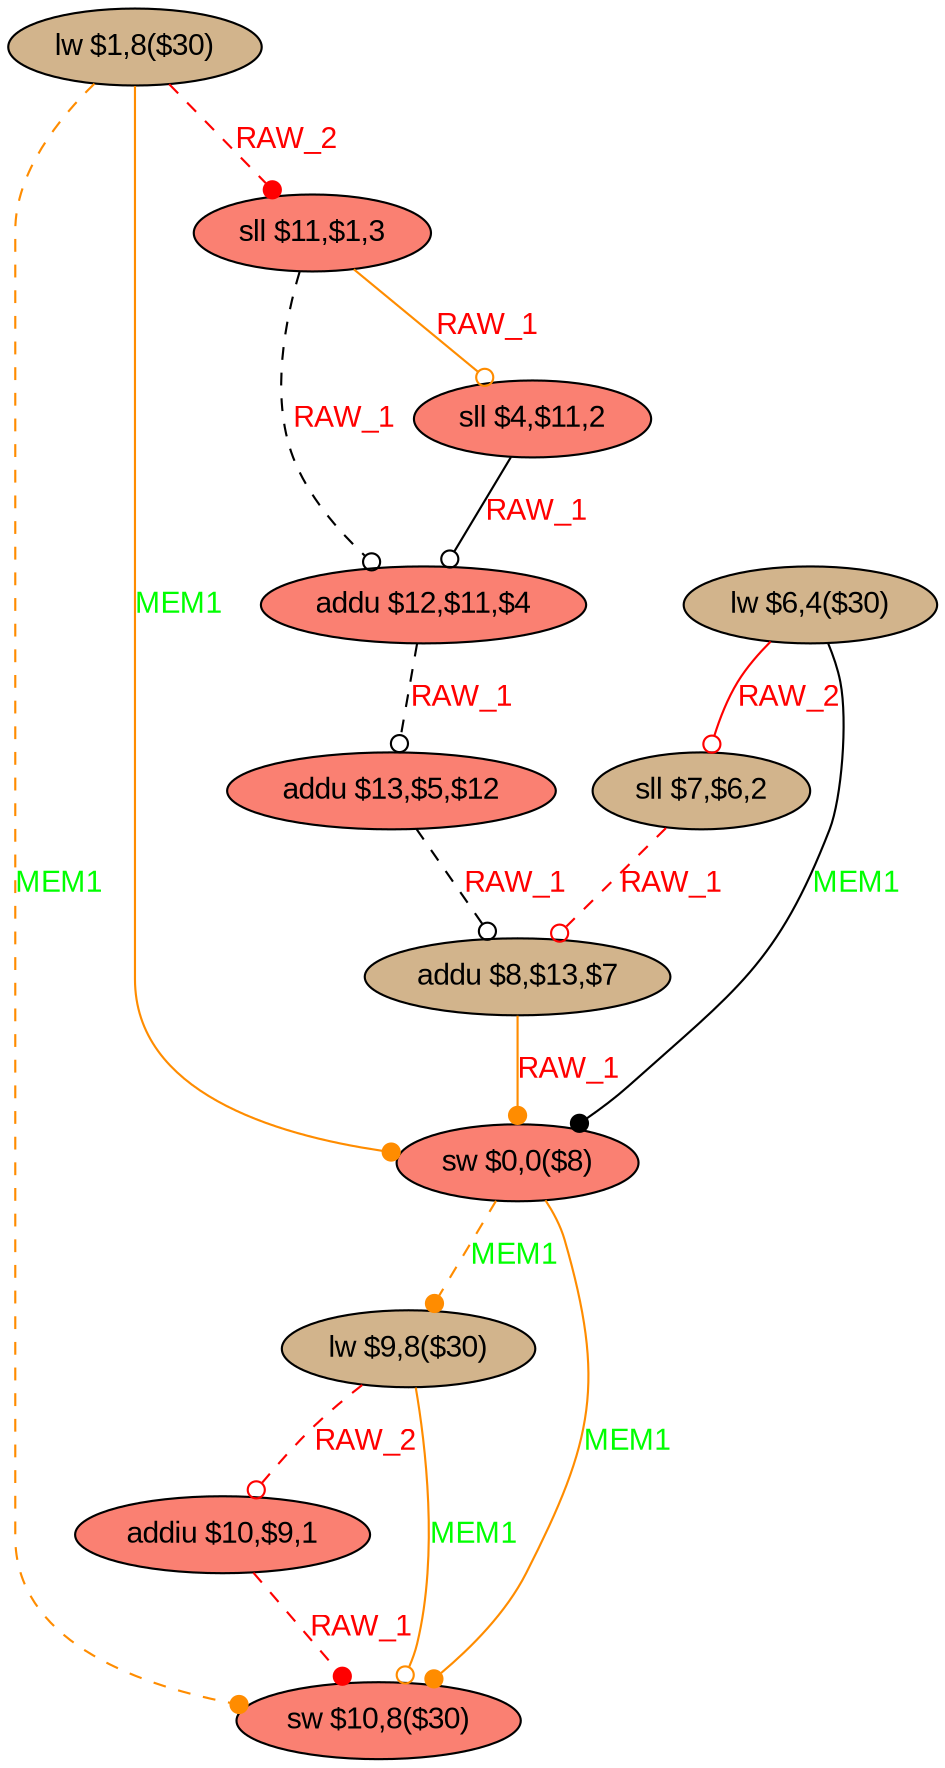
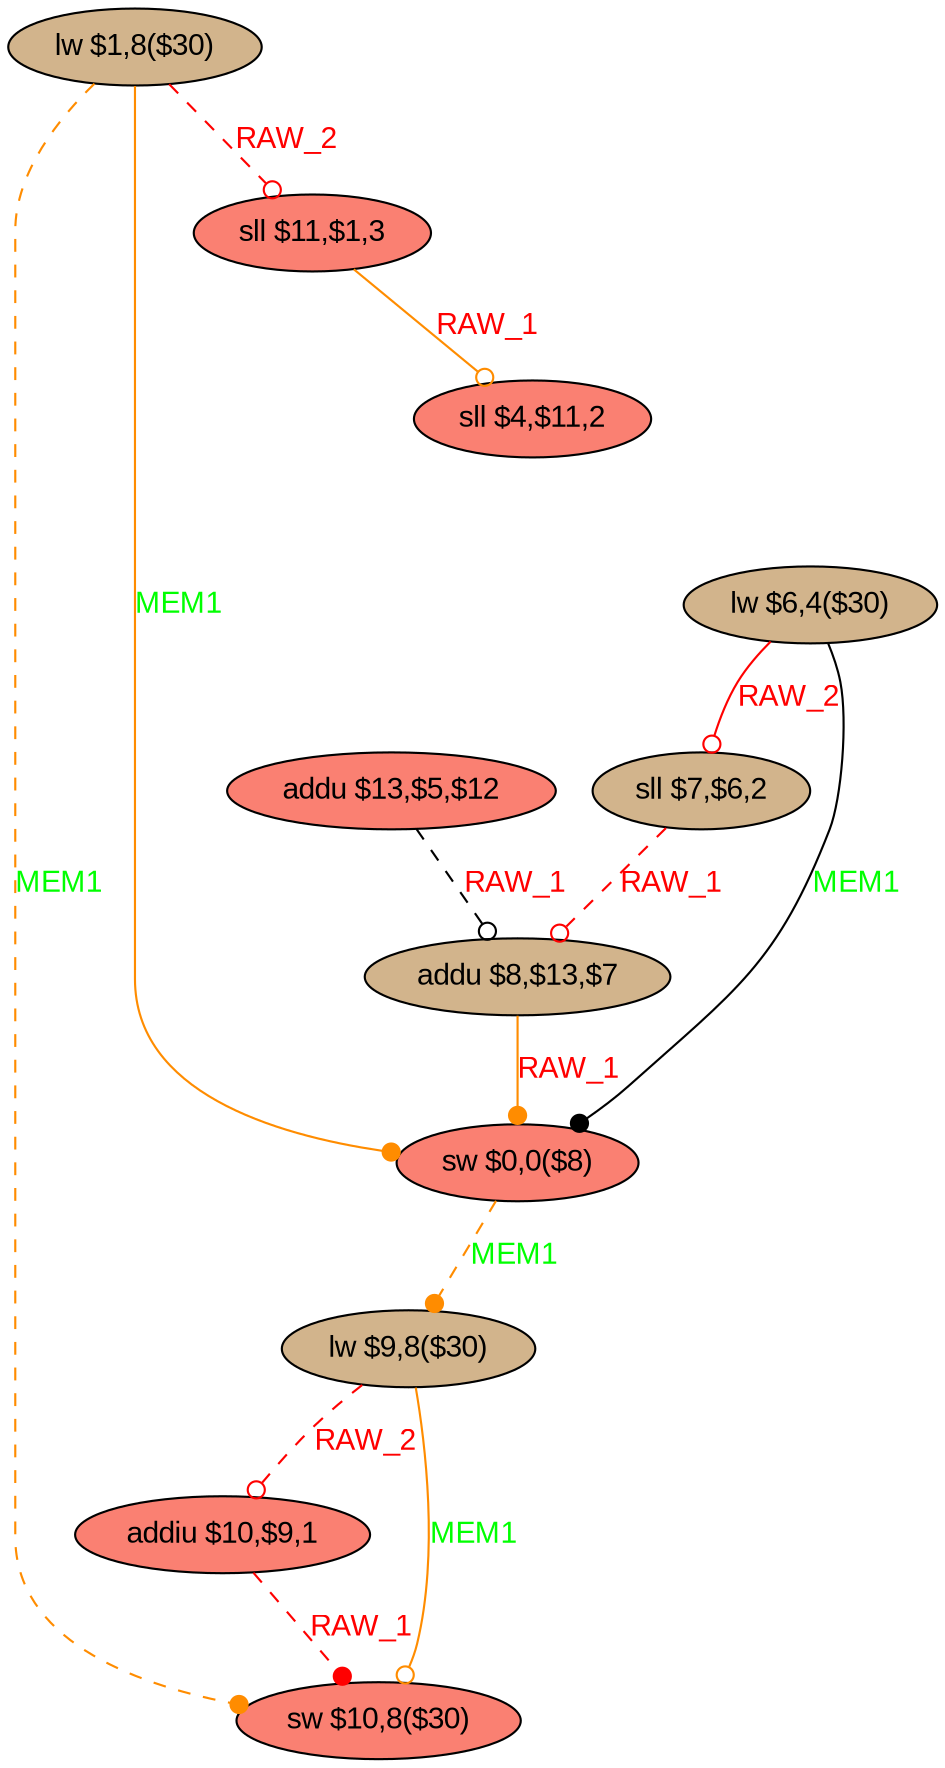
  digraph {
    fontname="Liberation Sans"
    node [fillcolor=salmon fontname="Liberation Sans" shape=ellipse style=filled]
    edge [arrowhead=odot color=darkorange fontcolor=red fontname="Liberation Sans" style=dashed]
    n1 [fillcolor=tan label="lw $1,8($30)"]
    n2 [label="sw $10,8($30)"]
    n3 [label="sw $0,0($8)"]
    n4 [label="sll $11,$1,3"]
    n5 [fillcolor=tan label="lw $9,8($30)"]
-   n6 [label="addu $12,$11,$4"]
    n7 [label="sll $4,$11,2"]
    n8 [label="addiu $10,$9,1"]
    n9 [label="addu $13,$5,$12"]
    n10 [fillcolor=tan label="addu $8,$13,$7"]
    n11 [fillcolor=tan label="lw $6,4($30)"]
    n12 [fillcolor=tan label="sll $7,$6,2"]
    n1 -> n2 [arrowhead=dot fontcolor=green label=MEM1]
    n1 -> n3 [arrowhead=dot fontcolor=green label=MEM1 style=solid]
-   n1 -> n4 [arrowhead=dot color=red label=RAW_2]
-   n3 -> n2 [arrowhead=dot fontcolor=green label=MEM1 style=solid]
+   n1 -> n4 [color=red label=RAW_2]
    n3 -> n5 [arrowhead=dot fontcolor=green label=MEM1]
-   n4 -> n6 [color=black label=RAW_1]
    n4 -> n7 [label=RAW_1 style=solid]
    n5 -> n2 [fontcolor=green label=MEM1 style=solid]
    n5 -> n8 [color=red label=RAW_2]
-   n6 -> n9 [color=black label=RAW_1]
-   n7 -> n6 [color=black label=RAW_1 style=solid]
    n8 -> n2 [arrowhead=dot color=red label=RAW_1]
    n9 -> n10 [color=black label=RAW_1]
    n10 -> n3 [arrowhead=dot label=RAW_1 style=solid]
    n11 -> n3 [arrowhead=dot color=black fontcolor=green label=MEM1 style=solid]
    n11 -> n12 [color=red label=RAW_2 style=solid]
    n12 -> n10 [color=red label=RAW_1]
  }
